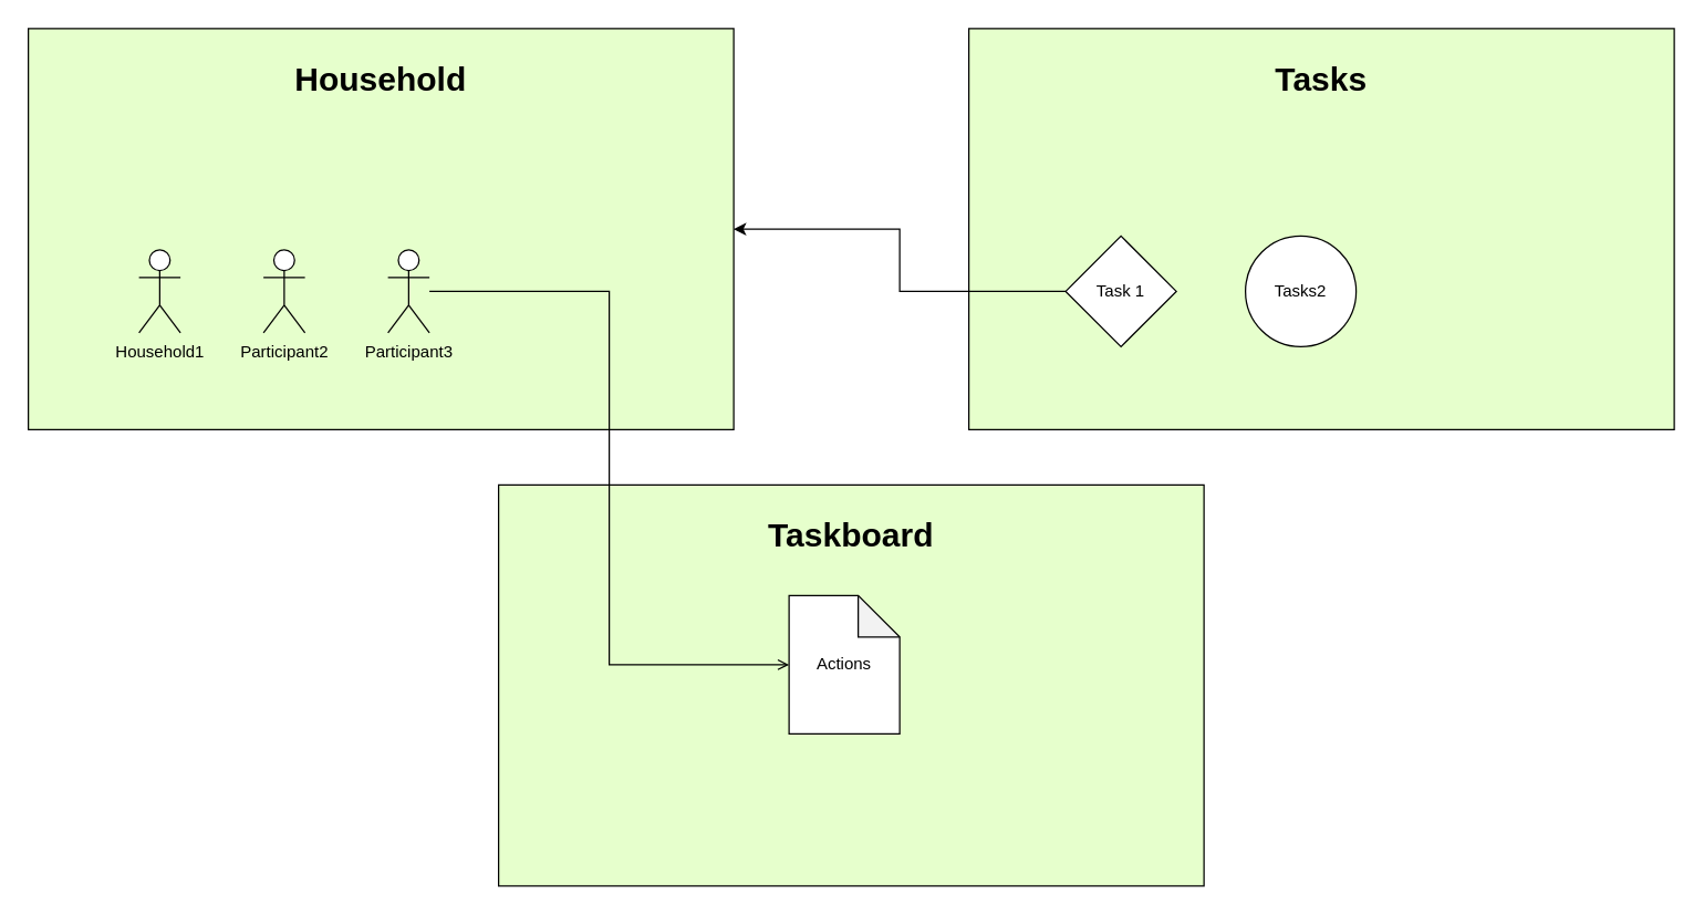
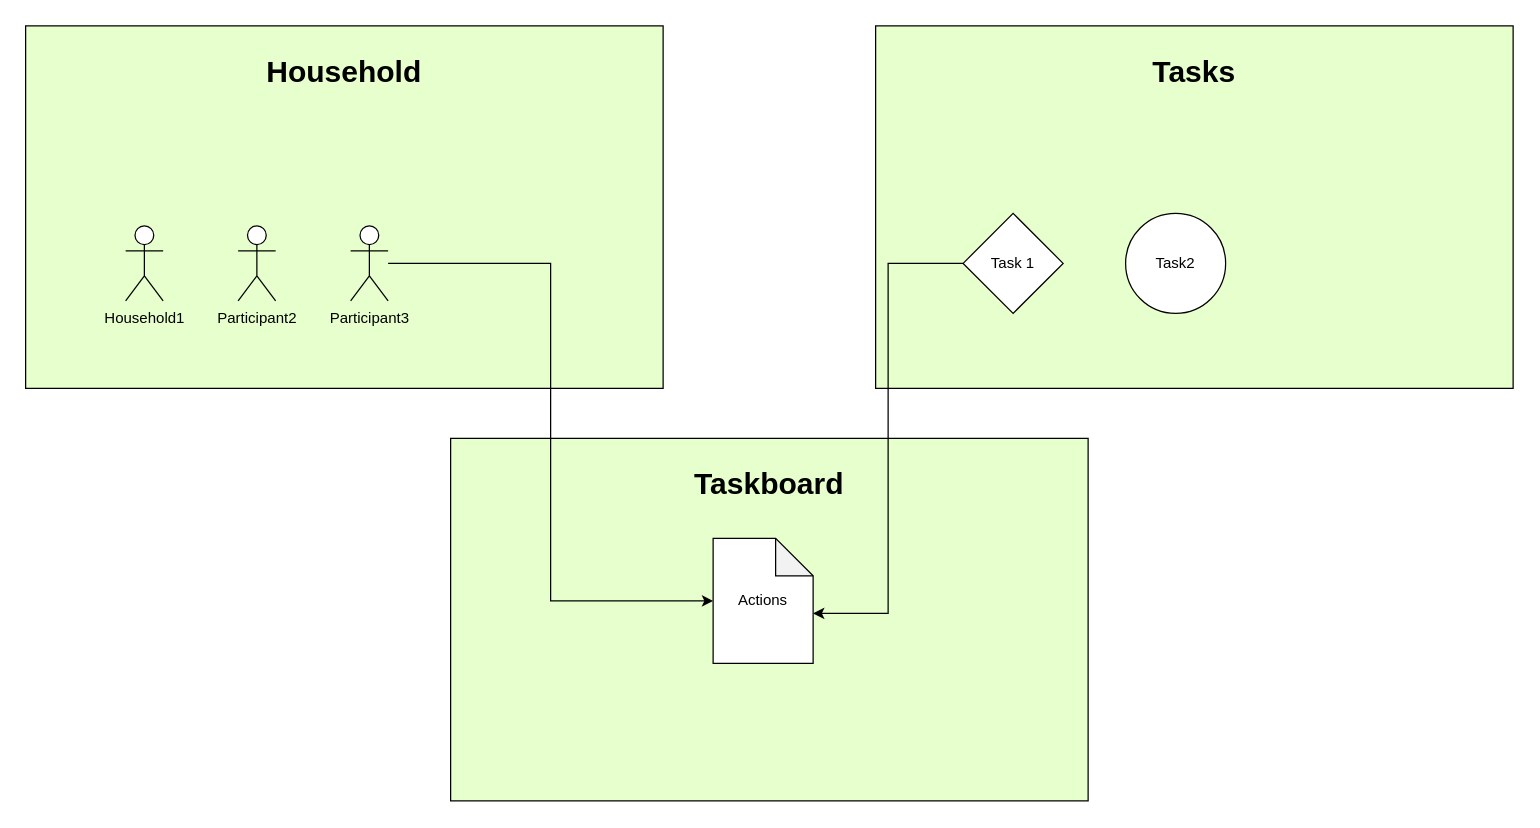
  <mxCell id="0" />
  <mxCell id="1" parent="0" />
  <mxCell id="2" value="&lt;h1&gt;Household&lt;/h1&gt;" style="rounded=0;whiteSpace=wrap;html=1;verticalAlign=top;labelBackgroundColor=none;fillColor=#E6FFCC;" vertex="1" parent="1"><mxGeometry x="20" y="20" width="510" height="290" as="geometry" /></mxCell>
  <mxCell id="3" value="Household1" style="shape=umlActor;verticalLabelPosition=bottom;verticalAlign=top;html=1;outlineConnect=0;" vertex="1" parent="1"><mxGeometry x="100" y="180" width="30" height="60" as="geometry" /></mxCell>
  <mxCell id="4" value="Participant2" style="shape=umlActor;verticalLabelPosition=bottom;verticalAlign=top;html=1;outlineConnect=0;" vertex="1" parent="1"><mxGeometry x="190" y="180" width="30" height="60" as="geometry" /></mxCell>
  <mxCell id="5" value="Participant3" style="shape=umlActor;verticalLabelPosition=bottom;verticalAlign=top;html=1;outlineConnect=0;" vertex="1" parent="1"><mxGeometry x="280" y="180" width="30" height="60" as="geometry" /></mxCell>
  <mxCell id="6" value="&lt;h1&gt;Tasks&lt;/h1&gt;" style="rounded=0;whiteSpace=wrap;html=1;verticalAlign=top;labelBackgroundColor=none;fillColor=#E6FFCC;" vertex="1" parent="1"><mxGeometry x="700" y="20" width="510" height="290" as="geometry" /></mxCell>
  <mxCell id="7" value="Task 1" style="rhombus;whiteSpace=wrap;html=1;aspect=fixed;" vertex="1" parent="1"><mxGeometry x="770" y="170" width="80" height="80" as="geometry" /></mxCell>
- <mxCell id="8" value="Tasks2" style="ellipse;whiteSpace=wrap;html=1;aspect=fixed;" vertex="1" parent="1"><mxGeometry x="900" y="170" width="80" height="80" as="geometry" /></mxCell>
+ <mxCell id="8" value="Task2" style="ellipse;whiteSpace=wrap;html=1;aspect=fixed;" vertex="1" parent="1"><mxGeometry x="900" y="170" width="80" height="80" as="geometry" /></mxCell>
  <mxCell id="9" value="&lt;h1&gt;Taskboard&lt;/h1&gt;" style="rounded=0;whiteSpace=wrap;html=1;verticalAlign=top;labelBackgroundColor=none;fillColor=#E6FFCC;" vertex="1" parent="1"><mxGeometry x="360" y="350" width="510" height="290" as="geometry" /></mxCell>
  <mxCell id="10" value="Actions" style="shape=note;whiteSpace=wrap;html=1;backgroundOutline=1;darkOpacity=0.05;" vertex="1" parent="1"><mxGeometry x="570" y="430" width="80" height="100" as="geometry" /></mxCell>
- <mxCell id="11" style="edgeStyle=orthogonalEdgeStyle;rounded=0;orthogonalLoop=1;jettySize=auto;html=1;entryX=0;entryY=0.5;entryDx=0;entryDy=0;entryPerimeter=0;endArrow=open;" edge="1" parent="1" source="5" target="10"><mxGeometry relative="1" as="geometry" /></mxCell>
- <mxCell id="12" style="edgeStyle=orthogonalEdgeStyle;rounded=0;orthogonalLoop=1;jettySize=auto;html=1;" edge="1" parent="1" source="7" target="2"><mxGeometry relative="1" as="geometry" /></mxCell>
+ <mxCell id="11" style="edgeStyle=orthogonalEdgeStyle;rounded=0;orthogonalLoop=1;jettySize=auto;html=1;entryX=0;entryY=0.5;entryDx=0;entryDy=0;entryPerimeter=0;" edge="1" parent="1" source="5" target="10"><mxGeometry relative="1" as="geometry" /></mxCell>
+ <mxCell id="12" style="edgeStyle=orthogonalEdgeStyle;rounded=0;orthogonalLoop=1;jettySize=auto;html=1;entryX=1;entryY=0.6;entryDx=0;entryDy=0;entryPerimeter=0;" edge="1" parent="1" source="7" target="10"><mxGeometry relative="1" as="geometry" /></mxCell>
